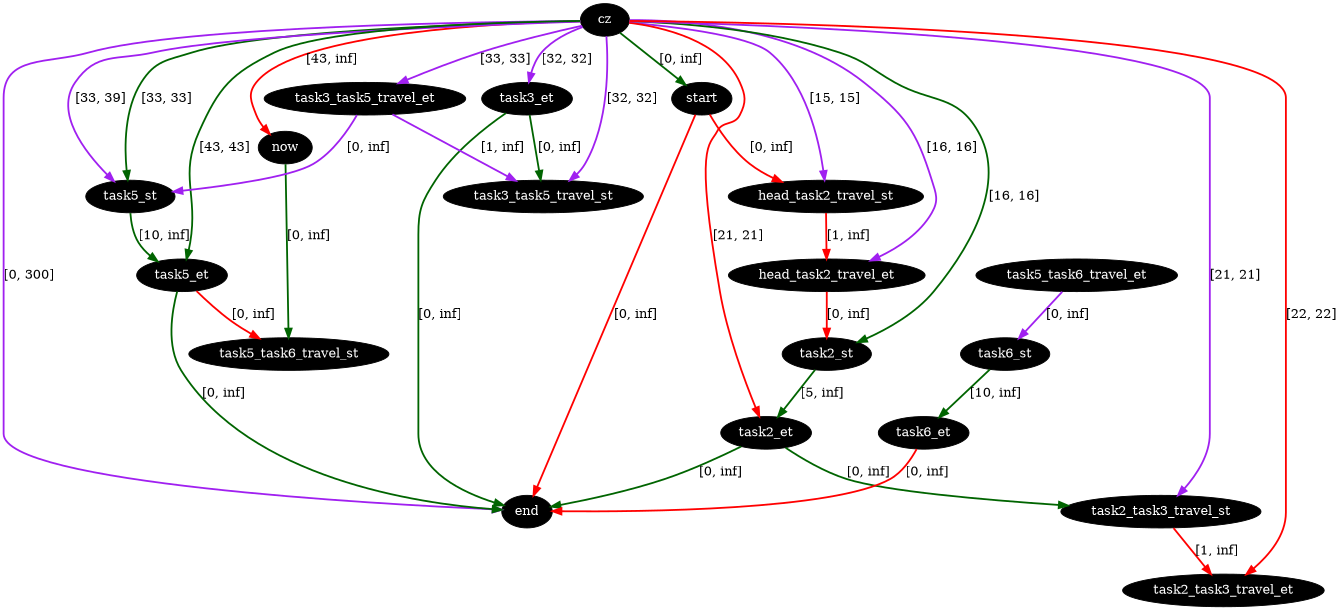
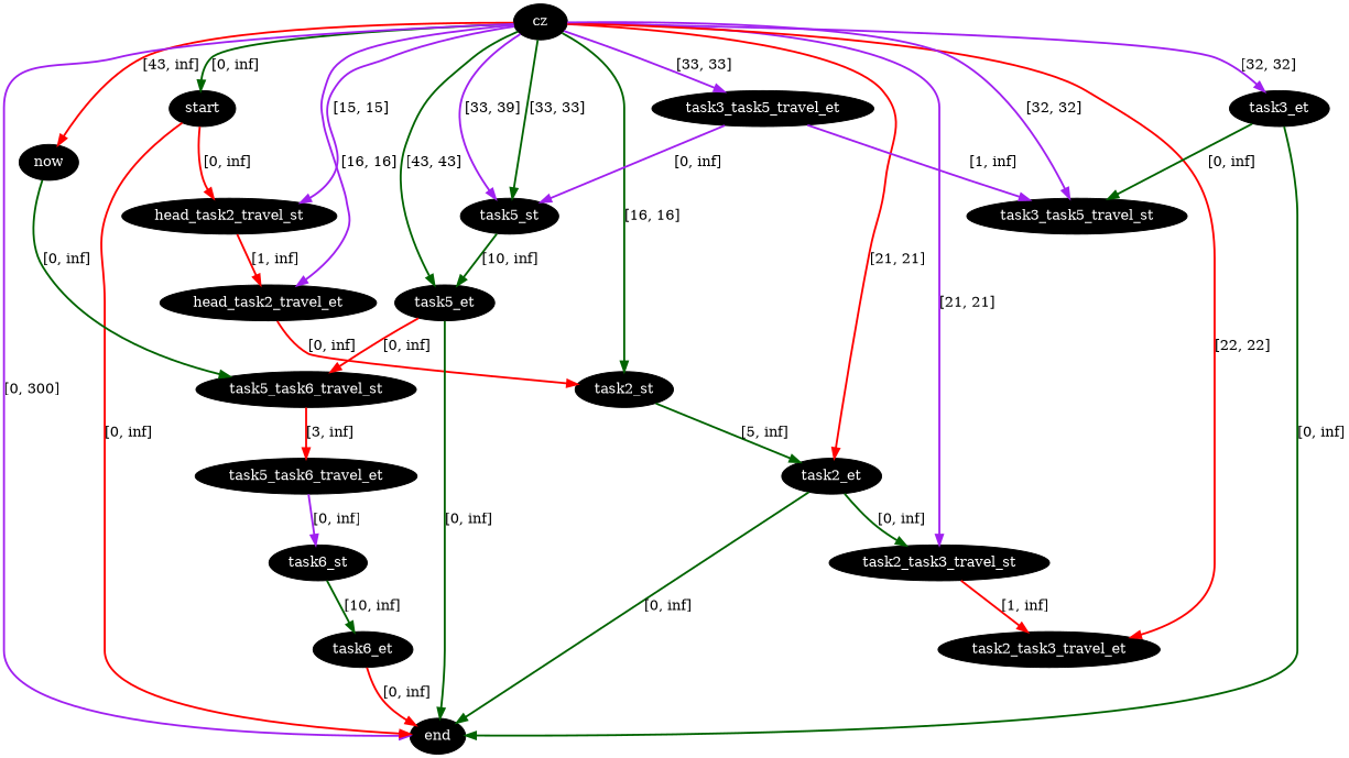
  digraph {
    node [fillcolor=black fontcolor=white style=filled]
    edge [color=darkgreen penwidth=2]
    n1 [label=cz]
    n2 [label=start]
    n3 [label=now]
    n4 [label=end]
    n5 [label=head_task2_travel_st]
    n6 [label=head_task2_travel_et]
    n7 [label=task2_st]
    n8 [label=task2_et]
    n9 [label=task3_et]
    n10 [label=task2_task3_travel_st]
    n11 [label=task2_task3_travel_et]
    n12 [label=task5_st]
    n13 [label=task5_et]
    n14 [label=task3_task5_travel_st]
    n15 [label=task3_task5_travel_et]
    n16 [label=task5_task6_travel_st]
    n17 [label=task5_task6_travel_et]
    n18 [label=task6_st]
    n19 [label=task6_et]
    n1 -> n2 [label="[0, inf]"]
    n1 -> n3 [color=red label="[43, inf]"]
    n1 -> n4 [color=purple label="[0, 300]"]
    n1 -> n5 [color=purple label="[15, 15]"]
    n1 -> n6 [color=purple label="[16, 16]"]
    n1 -> n7 [label="[16, 16]"]
    n1 -> n8 [color=red label="[21, 21]"]
    n1 -> n9 [color=purple label="[32, 32]"]
    n1 -> n10 [color=purple label="[21, 21]"]
    n1 -> n11 [color=red label="[22, 22]"]
    n1 -> n12 [label="[33, 33]"]
    n1 -> n12 [color=purple label="[33, 39]"]
    n1 -> n13 [label="[43, 43]"]
    n1 -> n14 [color=purple label="[32, 32]"]
    n1 -> n15 [color=purple label="[33, 33]"]
    n2 -> n4 [color=red label="[0, inf]"]
    n2 -> n5 [color=red label="[0, inf]"]
    n3 -> n16 [label="[0, inf]"]
    n5 -> n6 [color=red label="[1, inf]"]
    n6 -> n7 [color=red label="[0, inf]"]
    n7 -> n8 [label="[5, inf]"]
    n8 -> n4 [label="[0, inf]"]
    n8 -> n10 [label="[0, inf]"]
    n9 -> n4 [label="[0, inf]"]
    n9 -> n14 [label="[0, inf]"]
    n10 -> n11 [color=red label="[1, inf]"]
    n12 -> n13 [label="[10, inf]"]
    n13 -> n4 [label="[0, inf]"]
    n13 -> n16 [color=red label="[0, inf]"]
    n15 -> n12 [color=purple label="[0, inf]"]
    n15 -> n14 [color=purple label="[1, inf]"]
+   n16 -> n17 [color=red label="[3, inf]"]
    n17 -> n18 [color=purple label="[0, inf]"]
    n18 -> n19 [label="[10, inf]"]
    n19 -> n4 [color=red label="[0, inf]"]
  }
